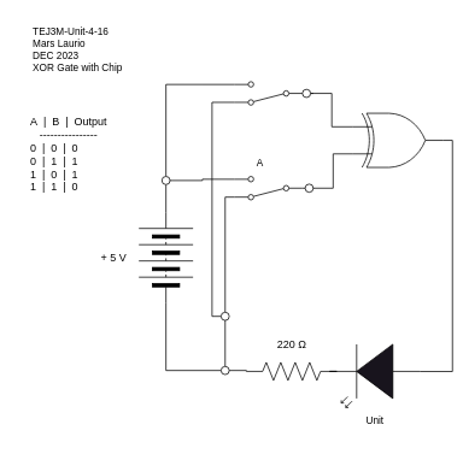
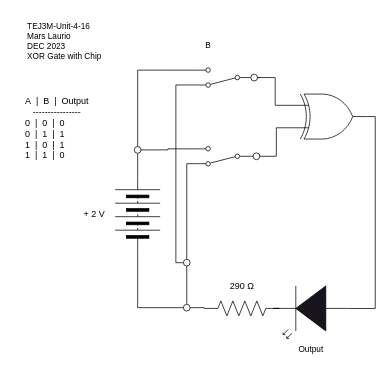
  <mxCell id="0" />
  <mxCell id="1" parent="0" />
  <mxCell id="2" value="&lt;div style=&quot;text-align: left;&quot;&gt;&lt;span style=&quot;background-color: initial;&quot;&gt;TEJ3M-Unit-4-16&lt;/span&gt;&lt;/div&gt;&lt;div style=&quot;text-align: left;&quot;&gt;&lt;span style=&quot;background-color: initial;&quot;&gt;Mars Laurio&lt;/span&gt;&lt;/div&gt;&lt;div style=&quot;text-align: left;&quot;&gt;&lt;span style=&quot;background-color: initial;&quot;&gt;DEC 2023&lt;/span&gt;&lt;/div&gt;&lt;div style=&quot;text-align: left;&quot;&gt;&lt;span style=&quot;background-color: initial;&quot;&gt;XOR Gate with Chip&lt;/span&gt;&lt;/div&gt;" style="text;html=1;align=center;verticalAlign=middle;resizable=0;points=[];autosize=1;strokeColor=none;fillColor=none;fontSize=11;fontFamily=Helvetica;fontColor=default;" parent="1" vertex="1"><mxGeometry x="20" y="20" width="130" height="70" as="geometry" /></mxCell>
  <mxCell id="3" value="&lt;div style=&quot;text-align: left;&quot;&gt;&lt;span style=&quot;background-color: initial;&quot;&gt;A&amp;nbsp; |&amp;nbsp; B&amp;nbsp; |&amp;nbsp; Output&lt;/span&gt;&lt;/div&gt;----------------&lt;br&gt;&lt;div style=&quot;text-align: left;&quot;&gt;&lt;span style=&quot;background-color: initial;&quot;&gt;0&amp;nbsp; |&amp;nbsp; 0&amp;nbsp; |&amp;nbsp; 0&lt;/span&gt;&lt;/div&gt;&lt;div style=&quot;text-align: left;&quot;&gt;0&amp;nbsp; |&amp;nbsp; 1&amp;nbsp; |&amp;nbsp; 1&lt;/div&gt;&lt;div style=&quot;text-align: left;&quot;&gt;1&amp;nbsp; |&amp;nbsp; 0&amp;nbsp; |&amp;nbsp; 1&lt;/div&gt;&lt;div style=&quot;text-align: left;&quot;&gt;1&amp;nbsp; |&amp;nbsp; 1&amp;nbsp; |&amp;nbsp; 0&lt;/div&gt;" style="text;html=1;align=center;verticalAlign=middle;resizable=0;points=[];autosize=1;strokeColor=none;fillColor=none;" parent="1" vertex="1"><mxGeometry x="20" y="121" width="110" height="100" as="geometry" /></mxCell>
- <mxCell id="4" value="+ 5 V" style="text;html=1;align=center;verticalAlign=middle;resizable=0;points=[];autosize=1;strokeColor=none;fillColor=none;" parent="1" vertex="1"><mxGeometry x="100" y="270" width="50" height="30" as="geometry" /></mxCell>
- <mxCell id="5" value="220&amp;nbsp;Ω" style="text;html=1;align=center;verticalAlign=middle;resizable=0;points=[];autosize=1;strokeColor=none;fillColor=none;" parent="1" vertex="1"><mxGeometry x="292" y="366" width="60" height="30" as="geometry" /></mxCell>
+ <mxCell id="4" value="+ 2 V" style="text;html=1;align=center;verticalAlign=middle;resizable=0;points=[];autosize=1;strokeColor=none;fillColor=none;" parent="1" vertex="1"><mxGeometry x="100" y="270" width="50" height="30" as="geometry" /></mxCell>
+ <mxCell id="5" value="290&amp;nbsp;Ω" style="text;html=1;align=center;verticalAlign=middle;resizable=0;points=[];autosize=1;strokeColor=none;fillColor=none;" parent="1" vertex="1"><mxGeometry x="292" y="366" width="60" height="30" as="geometry" /></mxCell>
  <mxCell id="6" style="edgeStyle=orthogonalEdgeStyle;shape=connector;rounded=0;html=1;exitX=0;exitY=0.57;exitDx=0;exitDy=0;exitPerimeter=0;entryX=1;entryY=0.5;entryDx=0;entryDy=0;entryPerimeter=0;labelBackgroundColor=default;strokeColor=default;fontFamily=Helvetica;fontSize=11;fontColor=default;endArrow=none;endFill=0;" edge="1" parent="1" source="7" target="35"><mxGeometry relative="1" as="geometry" /></mxCell>
  <mxCell id="7" value="" style="verticalLabelPosition=bottom;shadow=0;dashed=0;align=center;html=1;verticalAlign=top;shape=mxgraph.electrical.opto_electronics.led_2;pointerEvents=1;rotation=-180;fillColor=#18141D;" parent="1" vertex="1"><mxGeometry x="364" y="381" width="100" height="70" as="geometry" /></mxCell>
  <mxCell id="8" style="edgeStyle=orthogonalEdgeStyle;shape=connector;rounded=0;html=1;exitX=1;exitY=0.5;exitDx=0;exitDy=0;exitPerimeter=0;entryX=1;entryY=0.57;entryDx=0;entryDy=0;entryPerimeter=0;labelBackgroundColor=default;strokeColor=default;fontFamily=Helvetica;fontSize=11;fontColor=default;endArrow=none;endFill=0;" parent="1" source="9" target="7" edge="1"><mxGeometry relative="1" as="geometry" /></mxCell>
  <mxCell id="9" value="" style="pointerEvents=1;verticalLabelPosition=bottom;shadow=0;dashed=0;align=center;html=1;verticalAlign=top;shape=mxgraph.electrical.resistors.resistor_2;" parent="1" vertex="1"><mxGeometry x="272" y="401" width="100" height="20" as="geometry" /></mxCell>
  <mxCell id="10" style="edgeStyle=orthogonalEdgeStyle;shape=connector;rounded=0;html=1;exitX=0;exitY=0.5;exitDx=0;exitDy=0;entryX=0;entryY=0.5;entryDx=0;entryDy=0;labelBackgroundColor=default;strokeColor=default;fontFamily=Helvetica;fontSize=11;fontColor=default;endArrow=none;endFill=0;" parent="1" source="12" target="15" edge="1"><mxGeometry relative="1" as="geometry" /></mxCell>
  <mxCell id="11" style="edgeStyle=orthogonalEdgeStyle;shape=connector;rounded=0;html=1;exitX=1;exitY=0.5;exitDx=0;exitDy=0;entryX=0.5;entryY=1;entryDx=0;entryDy=0;labelBackgroundColor=default;strokeColor=default;fontFamily=Helvetica;fontSize=11;fontColor=default;endArrow=none;endFill=0;" parent="1" source="12" target="25" edge="1"><mxGeometry relative="1" as="geometry" /></mxCell>
  <mxCell id="12" value="" style="pointerEvents=1;verticalLabelPosition=bottom;shadow=0;dashed=0;align=center;html=1;verticalAlign=top;shape=mxgraph.electrical.miscellaneous.batteryStack;rotation=-90;" parent="1" vertex="1"><mxGeometry x="133" y="255" width="100" height="60" as="geometry" /></mxCell>
  <mxCell id="13" style="edgeStyle=orthogonalEdgeStyle;shape=connector;rounded=0;html=1;exitX=1;exitY=0.5;exitDx=0;exitDy=0;entryX=0;entryY=0.5;entryDx=0;entryDy=0;entryPerimeter=0;labelBackgroundColor=default;strokeColor=default;fontFamily=Helvetica;fontSize=11;fontColor=default;endArrow=none;endFill=0;" parent="1" source="15" target="9" edge="1"><mxGeometry relative="1" as="geometry" /></mxCell>
  <mxCell id="14" style="edgeStyle=orthogonalEdgeStyle;shape=connector;rounded=0;html=1;exitX=0.5;exitY=0;exitDx=0;exitDy=0;entryX=0.5;entryY=1;entryDx=0;entryDy=0;labelBackgroundColor=default;strokeColor=default;fontFamily=Helvetica;fontSize=11;fontColor=default;endArrow=none;endFill=0;" parent="1" source="15" target="27" edge="1"><mxGeometry relative="1" as="geometry" /></mxCell>
  <mxCell id="15" value="" style="ellipse;whiteSpace=wrap;html=1;aspect=fixed;fontFamily=Helvetica;fontSize=11;" parent="1" vertex="1"><mxGeometry x="244" y="405.5" width="9" height="9" as="geometry" /></mxCell>
  <mxCell id="16" value="" style="shape=mxgraph.electrical.electro-mechanical.twoWaySwitch;aspect=fixed;elSwitchState=2;rotation=-180;flipV=0;" parent="1" vertex="1"><mxGeometry x="259" y="195" width="75" height="26" as="geometry" /></mxCell>
- <mxCell id="17" value="A" style="text;html=1;align=center;verticalAlign=middle;resizable=0;points=[];autosize=1;strokeColor=none;fillColor=none;fontSize=11;fontFamily=Helvetica;fontColor=default;" parent="1" vertex="1"><mxGeometry x="272" y="165" width="30" height="30" as="geometry" /></mxCell>
- <mxCell id="18" value="Unit" style="text;html=1;align=center;verticalAlign=middle;resizable=0;points=[];autosize=1;strokeColor=none;fillColor=none;fontSize=11;fontFamily=Helvetica;fontColor=default;" parent="1" vertex="1"><mxGeometry x="384" y="451" width="60" height="30" as="geometry" /></mxCell>
+ <mxCell id="18" value="Output" style="text;html=1;align=center;verticalAlign=middle;resizable=0;points=[];autosize=1;strokeColor=none;fillColor=none;fontSize=11;fontFamily=Helvetica;fontColor=default;" parent="1" vertex="1"><mxGeometry x="384" y="451" width="60" height="30" as="geometry" /></mxCell>
  <mxCell id="19" style="edgeStyle=orthogonalEdgeStyle;shape=connector;rounded=0;html=1;exitX=1;exitY=0.12;exitDx=0;exitDy=0;entryX=0;entryY=0.5;entryDx=0;entryDy=0;labelBackgroundColor=default;strokeColor=default;fontFamily=Helvetica;fontSize=11;fontColor=default;endArrow=none;endFill=0;" parent="1" source="21" target="27" edge="1"><mxGeometry relative="1" as="geometry" /></mxCell>
  <mxCell id="20" style="edgeStyle=orthogonalEdgeStyle;shape=connector;rounded=0;html=1;exitX=0;exitY=0.5;exitDx=0;exitDy=0;entryX=0;entryY=0.5;entryDx=0;entryDy=0;entryPerimeter=0;labelBackgroundColor=default;strokeColor=default;fontFamily=Helvetica;fontSize=11;fontColor=default;endArrow=none;endFill=0;startArrow=none;" parent="1" source="33" edge="1"><mxGeometry relative="1" as="geometry"><mxPoint x="346" y="103" as="targetPoint" /></mxGeometry></mxCell>
  <mxCell id="21" value="" style="shape=mxgraph.electrical.electro-mechanical.twoWaySwitch;aspect=fixed;elSwitchState=2;rotation=-180;flipV=0;" parent="1" vertex="1"><mxGeometry x="259" y="90" width="75" height="26" as="geometry" /></mxCell>
+ <mxCell id="22" value="B" style="text;html=1;align=center;verticalAlign=middle;resizable=0;points=[];autosize=1;strokeColor=none;fillColor=none;fontSize=11;fontFamily=Helvetica;fontColor=default;" parent="1" vertex="1"><mxGeometry x="262" y="45" width="30" height="30" as="geometry" /></mxCell>
  <mxCell id="23" style="edgeStyle=orthogonalEdgeStyle;shape=connector;rounded=0;html=1;exitX=1;exitY=0.5;exitDx=0;exitDy=0;entryX=1;entryY=0.88;entryDx=0;entryDy=0;labelBackgroundColor=default;strokeColor=default;fontFamily=Helvetica;fontSize=11;fontColor=default;endArrow=none;endFill=0;" parent="1" source="25" target="16" edge="1"><mxGeometry relative="1" as="geometry" /></mxCell>
  <mxCell id="24" style="edgeStyle=orthogonalEdgeStyle;shape=connector;rounded=0;html=1;exitX=0.5;exitY=0;exitDx=0;exitDy=0;entryX=1;entryY=0.88;entryDx=0;entryDy=0;labelBackgroundColor=default;strokeColor=default;fontFamily=Helvetica;fontSize=11;fontColor=default;endArrow=none;endFill=0;" parent="1" source="25" target="21" edge="1"><mxGeometry relative="1" as="geometry" /></mxCell>
  <mxCell id="25" value="" style="ellipse;whiteSpace=wrap;html=1;aspect=fixed;fontFamily=Helvetica;fontSize=11;" parent="1" vertex="1"><mxGeometry x="178.5" y="195" width="9" height="9" as="geometry" /></mxCell>
  <mxCell id="26" style="edgeStyle=orthogonalEdgeStyle;shape=connector;rounded=0;html=1;exitX=0.5;exitY=0;exitDx=0;exitDy=0;entryX=1;entryY=0.12;entryDx=0;entryDy=0;labelBackgroundColor=default;strokeColor=default;fontFamily=Helvetica;fontSize=11;fontColor=default;endArrow=none;endFill=0;" parent="1" source="27" target="16" edge="1"><mxGeometry relative="1" as="geometry" /></mxCell>
  <mxCell id="27" value="" style="ellipse;whiteSpace=wrap;html=1;aspect=fixed;fontFamily=Helvetica;fontSize=11;" parent="1" vertex="1"><mxGeometry x="244" y="345.5" width="9" height="9" as="geometry" /></mxCell>
  <mxCell id="28" style="edgeStyle=orthogonalEdgeStyle;shape=connector;rounded=0;html=1;exitX=0;exitY=0.5;exitDx=0;exitDy=0;exitPerimeter=0;entryX=0;entryY=0.5;entryDx=0;entryDy=0;labelBackgroundColor=default;strokeColor=default;fontFamily=Helvetica;fontSize=11;fontColor=default;endArrow=none;endFill=0;startArrow=none;" parent="1" source="30" target="16" edge="1"><mxGeometry relative="1" as="geometry" /></mxCell>
  <mxCell id="29" value="" style="edgeStyle=orthogonalEdgeStyle;shape=connector;rounded=0;html=1;exitX=0;exitY=0.5;exitDx=0;exitDy=0;exitPerimeter=0;entryX=0;entryY=0.5;entryDx=0;entryDy=0;labelBackgroundColor=default;strokeColor=default;fontFamily=Helvetica;fontSize=11;fontColor=default;endArrow=none;endFill=0;" parent="1" target="30" edge="1"><mxGeometry relative="1" as="geometry"><mxPoint x="346" y="208" as="sourcePoint" /><mxPoint x="334" y="208" as="targetPoint" /></mxGeometry></mxCell>
  <mxCell id="30" value="" style="ellipse;whiteSpace=wrap;html=1;aspect=fixed;fontFamily=Helvetica;fontSize=11;" parent="1" vertex="1"><mxGeometry x="337" y="203.5" width="9" height="9" as="geometry" /></mxCell>
  <mxCell id="31" value="" style="edgeStyle=orthogonalEdgeStyle;shape=connector;rounded=0;html=1;exitX=0;exitY=0.5;exitDx=0;exitDy=0;entryX=0;entryY=0.5;entryDx=0;entryDy=0;entryPerimeter=0;labelBackgroundColor=default;strokeColor=default;fontFamily=Helvetica;fontSize=11;fontColor=default;endArrow=none;endFill=0;" parent="1" source="21" target="33" edge="1"><mxGeometry relative="1" as="geometry"><mxPoint x="334" y="103" as="sourcePoint" /><mxPoint x="346" y="103" as="targetPoint" /></mxGeometry></mxCell>
  <mxCell id="32" style="edgeStyle=orthogonalEdgeStyle;shape=connector;rounded=0;html=1;entryX=0;entryY=0.25;entryDx=0;entryDy=0;entryPerimeter=0;labelBackgroundColor=default;strokeColor=default;fontFamily=Helvetica;fontSize=11;fontColor=default;endArrow=none;endFill=0;" edge="1" parent="1" source="33" target="35"><mxGeometry relative="1" as="geometry" /></mxCell>
  <mxCell id="33" value="" style="ellipse;whiteSpace=wrap;html=1;aspect=fixed;fontFamily=Helvetica;fontSize=11;" parent="1" vertex="1"><mxGeometry x="334" y="98.5" width="9" height="9" as="geometry" /></mxCell>
  <mxCell id="34" style="edgeStyle=orthogonalEdgeStyle;shape=connector;rounded=0;html=1;exitX=0;exitY=0.75;exitDx=0;exitDy=0;exitPerimeter=0;entryX=1;entryY=0.5;entryDx=0;entryDy=0;labelBackgroundColor=default;strokeColor=default;fontFamily=Helvetica;fontSize=11;fontColor=default;endArrow=none;endFill=0;" edge="1" parent="1" source="35" target="30"><mxGeometry relative="1" as="geometry" /></mxCell>
  <mxCell id="35" value="" style="verticalLabelPosition=bottom;shadow=0;dashed=0;align=center;html=1;verticalAlign=top;shape=mxgraph.electrical.logic_gates.logic_gate;operation=xor;" vertex="1" parent="1"><mxGeometry x="390" y="125" width="100" height="60" as="geometry" /></mxCell>
